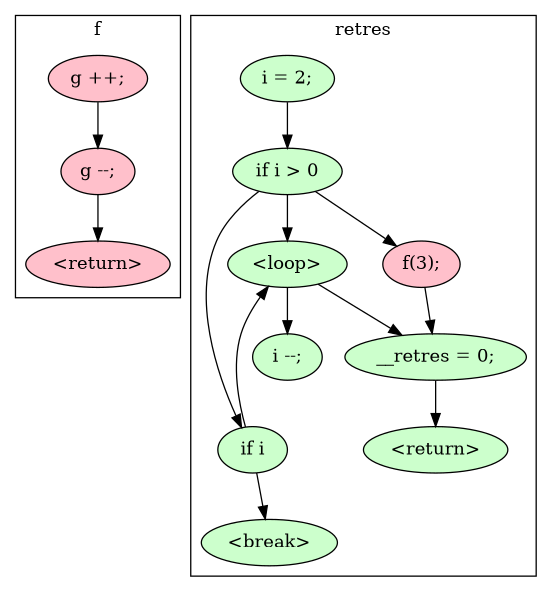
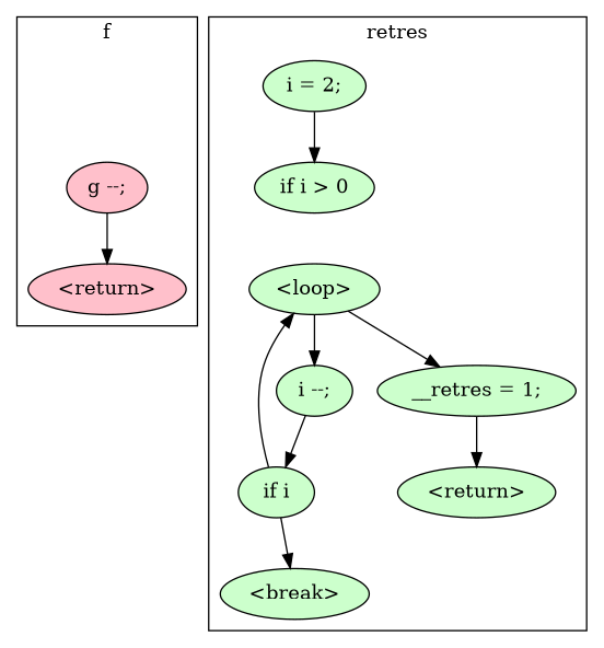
  digraph {
    node [fillcolor="#ccffcc" style=filled]
-   n1 [fillcolor=pink label="g ++;"]
    n2 [fillcolor=pink label="g --;"]
    n3 [fillcolor=pink label="<return>"]
    n4 [label="i = 2;"]
    n5 [label="if i > 0"]
    n6 [label="<loop>"]
-   n7 [fillcolor=pink label="f(3);"]
    n8 [label="i --;"]
-   n9 [label="__retres = 0;"]
+   n9 [label="__retres = 1;"]
    n10 [label="if i"]
    n11 [label="<break>"]
    n12 [label="<return>"]
    subgraph cluster_1 {
      label=f
-     n1
      n2
      n3
    }
    subgraph cluster_2 {
      label=retres
      n4
      n5
      n6
-     n7
      n8
      n9
      n10
      n11
      n12
    }
-   n1 -> n2
    n2 -> n3
    n4 -> n5
-   n5 -> n6
-   n5 -> n7
    n6 -> n8
    n6 -> n9
-   n7 -> n9
-   n5 -> n10
+   n8 -> n10
    n9 -> n12
    n10 -> n6
    n10 -> n11
  }
